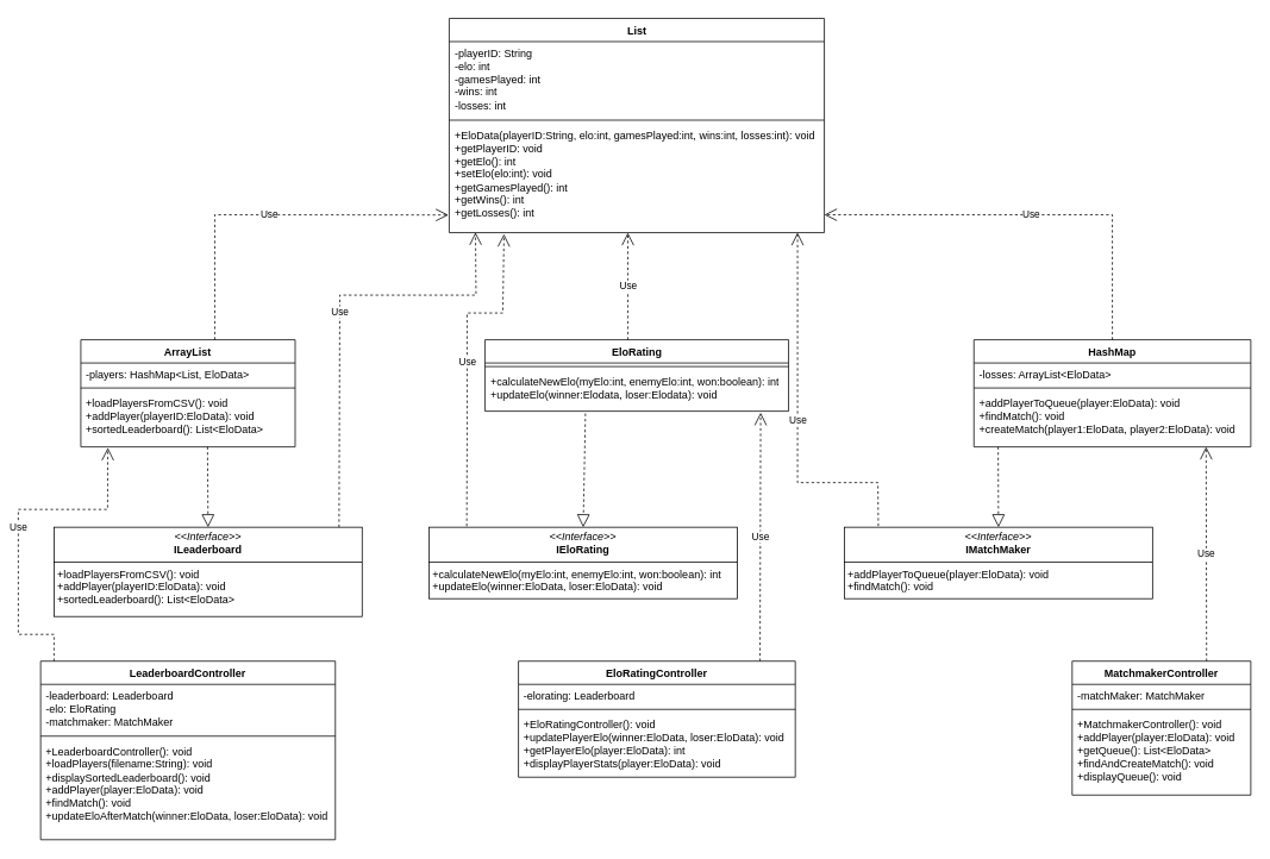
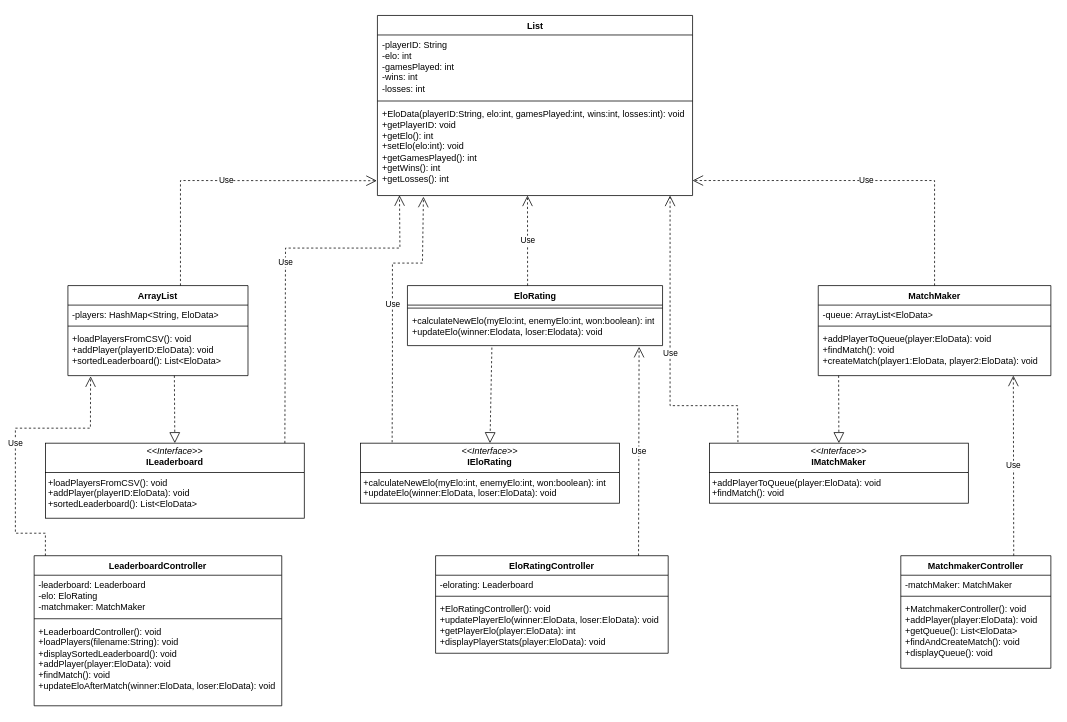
  <mxCell id="0" />
  <mxCell id="1" parent="0" />
  <mxCell id="2" value="List" style="swimlane;fontStyle=1;align=center;verticalAlign=top;childLayout=stackLayout;horizontal=1;startSize=26;horizontalStack=0;resizeParent=1;resizeParentMax=0;resizeLast=0;collapsible=1;marginBottom=0;whiteSpace=wrap;html=1;" parent="1" vertex="1"><mxGeometry x="502.5" y="20" width="420" height="240" as="geometry" /></mxCell>
  <mxCell id="3" value="-playerID: String&amp;nbsp;&lt;div&gt;-elo: int&amp;nbsp;&lt;/div&gt;&lt;div&gt;-gamesPlayed: int&amp;nbsp;&lt;/div&gt;&lt;div&gt;-wins: int&amp;nbsp;&lt;/div&gt;&lt;div&gt;-losses: int&lt;/div&gt;" style="text;strokeColor=none;fillColor=none;align=left;verticalAlign=top;spacingLeft=4;spacingRight=4;overflow=hidden;rotatable=0;points=[[0,0.5],[1,0.5]];portConstraint=eastwest;whiteSpace=wrap;html=1;" parent="2" vertex="1"><mxGeometry y="26" width="420" height="84" as="geometry" /></mxCell>
  <mxCell id="4" value="" style="line;strokeWidth=1;fillColor=none;align=left;verticalAlign=middle;spacingTop=-1;spacingLeft=3;spacingRight=3;rotatable=0;labelPosition=right;points=[];portConstraint=eastwest;strokeColor=inherit;" parent="2" vertex="1"><mxGeometry y="110" width="420" height="8" as="geometry" /></mxCell>
  <mxCell id="5" value="+EloData(playerID:String, elo:int, gamesPlayed:int, wins:int, losses:int): void&amp;nbsp;&lt;div&gt;+getPlayerID: void&amp;nbsp;&lt;/div&gt;&lt;div&gt;+getElo(): int&amp;nbsp;&lt;/div&gt;&lt;div&gt;+setElo(elo:int): void&amp;nbsp;&lt;/div&gt;&lt;div&gt;+getGamesPlayed(): int&amp;nbsp;&lt;/div&gt;&lt;div&gt;+getWins(): int&amp;nbsp;&lt;/div&gt;&lt;div&gt;+getLosses(): int &amp;nbsp;&lt;/div&gt;" style="text;strokeColor=none;fillColor=none;align=left;verticalAlign=top;spacingLeft=4;spacingRight=4;overflow=hidden;rotatable=0;points=[[0,0.5],[1,0.5]];portConstraint=eastwest;whiteSpace=wrap;html=1;" parent="2" vertex="1"><mxGeometry y="118" width="420" height="122" as="geometry" /></mxCell>
  <mxCell id="6" value="EloRating" style="swimlane;fontStyle=1;align=center;verticalAlign=top;childLayout=stackLayout;horizontal=1;startSize=26;horizontalStack=0;resizeParent=1;resizeParentMax=0;resizeLast=0;collapsible=1;marginBottom=0;whiteSpace=wrap;html=1;" parent="1" vertex="1"><mxGeometry x="542.5" y="380" width="340" height="80" as="geometry" /></mxCell>
  <mxCell id="7" value="" style="line;strokeWidth=1;fillColor=none;align=left;verticalAlign=middle;spacingTop=-1;spacingLeft=3;spacingRight=3;rotatable=0;labelPosition=right;points=[];portConstraint=eastwest;strokeColor=inherit;" parent="6" vertex="1"><mxGeometry y="26" width="340" height="8" as="geometry" /></mxCell>
  <mxCell id="8" value="+calculateNewElo(myElo:int, enemyElo:int, won:boolean): int&lt;div&gt;+updateElo(winner:Elodata, loser:Elodata): void&lt;/div&gt;" style="text;strokeColor=none;fillColor=none;align=left;verticalAlign=top;spacingLeft=4;spacingRight=4;overflow=hidden;rotatable=0;points=[[0,0.5],[1,0.5]];portConstraint=eastwest;whiteSpace=wrap;html=1;" parent="6" vertex="1"><mxGeometry y="34" width="340" height="46" as="geometry" /></mxCell>
  <mxCell id="9" value="ArrayList" style="swimlane;fontStyle=1;align=center;verticalAlign=top;childLayout=stackLayout;horizontal=1;startSize=26;horizontalStack=0;resizeParent=1;resizeParentMax=0;resizeLast=0;collapsible=1;marginBottom=0;whiteSpace=wrap;html=1;" parent="1" vertex="1"><mxGeometry x="90" y="380" width="240" height="120" as="geometry" /></mxCell>
- <mxCell id="10" value="-players: HashMap&amp;lt;List, EloData&amp;gt;" style="text;strokeColor=none;fillColor=none;align=left;verticalAlign=top;spacingLeft=4;spacingRight=4;overflow=hidden;rotatable=0;points=[[0,0.5],[1,0.5]];portConstraint=eastwest;whiteSpace=wrap;html=1;" parent="9" vertex="1"><mxGeometry y="26" width="240" height="24" as="geometry" /></mxCell>
+ <mxCell id="10" value="-players: HashMap&amp;lt;String, EloData&amp;gt;" style="text;strokeColor=none;fillColor=none;align=left;verticalAlign=top;spacingLeft=4;spacingRight=4;overflow=hidden;rotatable=0;points=[[0,0.5],[1,0.5]];portConstraint=eastwest;whiteSpace=wrap;html=1;" parent="9" vertex="1"><mxGeometry y="26" width="240" height="24" as="geometry" /></mxCell>
  <mxCell id="11" value="" style="line;strokeWidth=1;fillColor=none;align=left;verticalAlign=middle;spacingTop=-1;spacingLeft=3;spacingRight=3;rotatable=0;labelPosition=right;points=[];portConstraint=eastwest;strokeColor=inherit;" parent="9" vertex="1"><mxGeometry y="50" width="240" height="8" as="geometry" /></mxCell>
  <mxCell id="12" value="+loadPlayersFromCSV(): void&amp;nbsp;&lt;div&gt;+addPlayer(playerID:EloData): void&amp;nbsp;&lt;/div&gt;&lt;div&gt;+sortedLeaderboard(): List&amp;lt;EloData&amp;gt;&amp;nbsp;&lt;/div&gt;" style="text;strokeColor=none;fillColor=none;align=left;verticalAlign=top;spacingLeft=4;spacingRight=4;overflow=hidden;rotatable=0;points=[[0,0.5],[1,0.5]];portConstraint=eastwest;whiteSpace=wrap;html=1;" parent="9" vertex="1"><mxGeometry y="58" width="240" height="62" as="geometry" /></mxCell>
- <mxCell id="13" value="HashMap" style="swimlane;fontStyle=1;align=center;verticalAlign=top;childLayout=stackLayout;horizontal=1;startSize=26;horizontalStack=0;resizeParent=1;resizeParentMax=0;resizeLast=0;collapsible=1;marginBottom=0;whiteSpace=wrap;html=1;" parent="1" vertex="1"><mxGeometry x="1090" y="380" width="310" height="120" as="geometry" /></mxCell>
- <mxCell id="14" value="-losses: ArrayList&amp;lt;EloData&amp;gt;" style="text;strokeColor=none;fillColor=none;align=left;verticalAlign=top;spacingLeft=4;spacingRight=4;overflow=hidden;rotatable=0;points=[[0,0.5],[1,0.5]];portConstraint=eastwest;whiteSpace=wrap;html=1;" parent="13" vertex="1"><mxGeometry y="26" width="310" height="24" as="geometry" /></mxCell>
+ <mxCell id="13" value="MatchMaker" style="swimlane;fontStyle=1;align=center;verticalAlign=top;childLayout=stackLayout;horizontal=1;startSize=26;horizontalStack=0;resizeParent=1;resizeParentMax=0;resizeLast=0;collapsible=1;marginBottom=0;whiteSpace=wrap;html=1;" parent="1" vertex="1"><mxGeometry x="1090" y="380" width="310" height="120" as="geometry" /></mxCell>
+ <mxCell id="14" value="-queue: ArrayList&amp;lt;EloData&amp;gt;" style="text;strokeColor=none;fillColor=none;align=left;verticalAlign=top;spacingLeft=4;spacingRight=4;overflow=hidden;rotatable=0;points=[[0,0.5],[1,0.5]];portConstraint=eastwest;whiteSpace=wrap;html=1;" parent="13" vertex="1"><mxGeometry y="26" width="310" height="24" as="geometry" /></mxCell>
  <mxCell id="15" value="" style="line;strokeWidth=1;fillColor=none;align=left;verticalAlign=middle;spacingTop=-1;spacingLeft=3;spacingRight=3;rotatable=0;labelPosition=right;points=[];portConstraint=eastwest;strokeColor=inherit;" parent="13" vertex="1"><mxGeometry y="50" width="310" height="8" as="geometry" /></mxCell>
  <mxCell id="16" value="+addPlayerToQueue(player:EloData): void&amp;nbsp;&lt;div&gt;+findMatch(): void&amp;nbsp;&lt;/div&gt;&lt;div&gt;+createMatch(player1:EloData, player2:EloData): void&lt;/div&gt;" style="text;strokeColor=none;fillColor=none;align=left;verticalAlign=top;spacingLeft=4;spacingRight=4;overflow=hidden;rotatable=0;points=[[0,0.5],[1,0.5]];portConstraint=eastwest;whiteSpace=wrap;html=1;" parent="13" vertex="1"><mxGeometry y="58" width="310" height="62" as="geometry" /></mxCell>
  <mxCell id="17" value="&lt;p style=&quot;margin:0px;margin-top:4px;text-align:center;&quot;&gt;&lt;i&gt;&amp;lt;&amp;lt;Interface&amp;gt;&amp;gt;&lt;/i&gt;&lt;br&gt;&lt;b&gt;IEloRating&lt;/b&gt;&lt;/p&gt;&lt;hr size=&quot;1&quot; style=&quot;border-style:solid;&quot;&gt;&lt;p style=&quot;margin:0px;margin-left:4px;&quot;&gt;&lt;/p&gt;&lt;p style=&quot;margin:0px;margin-left:4px;&quot;&gt;+calculateNewElo(myElo:int, enemyElo:int, won:boolean): int&lt;/p&gt;&lt;p style=&quot;margin:0px;margin-left:4px;&quot;&gt;+updateElo(winner:EloData, loser:EloData): void&lt;/p&gt;" style="verticalAlign=top;align=left;overflow=fill;html=1;whiteSpace=wrap;" parent="1" vertex="1"><mxGeometry x="480" y="590" width="345" height="80" as="geometry" /></mxCell>
  <mxCell id="18" value="&lt;p style=&quot;margin:0px;margin-top:4px;text-align:center;&quot;&gt;&lt;i&gt;&amp;lt;&amp;lt;Interface&amp;gt;&amp;gt;&lt;/i&gt;&lt;br&gt;&lt;b&gt;IMatchMaker&lt;/b&gt;&lt;/p&gt;&lt;hr size=&quot;1&quot; style=&quot;border-style:solid;&quot;&gt;&lt;p style=&quot;margin:0px;margin-left:4px;&quot;&gt;&lt;/p&gt;&lt;p style=&quot;margin:0px;margin-left:4px;&quot;&gt;+addPlayerToQueue(player:EloData): void&amp;nbsp;&lt;/p&gt;&lt;p style=&quot;margin:0px;margin-left:4px;&quot;&gt;+findMatch(): void&amp;nbsp;&lt;/p&gt;" style="verticalAlign=top;align=left;overflow=fill;html=1;whiteSpace=wrap;" parent="1" vertex="1"><mxGeometry x="945" y="590" width="345" height="80" as="geometry" /></mxCell>
  <mxCell id="19" value="&lt;p style=&quot;margin:0px;margin-top:4px;text-align:center;&quot;&gt;&lt;i&gt;&amp;lt;&amp;lt;Interface&amp;gt;&amp;gt;&lt;/i&gt;&lt;br&gt;&lt;b&gt;ILeaderboard&lt;/b&gt;&lt;/p&gt;&lt;hr size=&quot;1&quot; style=&quot;border-style:solid;&quot;&gt;&lt;p style=&quot;margin:0px;margin-left:4px;&quot;&gt;&lt;/p&gt;&lt;p style=&quot;margin:0px;margin-left:4px;&quot;&gt;+loadPlayersFromCSV(): void&amp;nbsp;&lt;/p&gt;&lt;p style=&quot;margin:0px;margin-left:4px;&quot;&gt;+addPlayer(playerID:EloData): void&amp;nbsp;&lt;/p&gt;&lt;p style=&quot;margin:0px;margin-left:4px;&quot;&gt;+sortedLeaderboard(): List&amp;lt;EloData&amp;gt;&lt;/p&gt;" style="verticalAlign=top;align=left;overflow=fill;html=1;whiteSpace=wrap;" parent="1" vertex="1"><mxGeometry x="60" y="590" width="345" height="100" as="geometry" /></mxCell>
  <mxCell id="20" value="" style="endArrow=block;dashed=1;endFill=0;endSize=12;html=1;rounded=0;entryX=0.5;entryY=0;entryDx=0;entryDy=0;" parent="1" target="19" edge="1"><mxGeometry width="160" relative="1" as="geometry"><mxPoint x="231.88" y="500" as="sourcePoint" /><mxPoint x="231.88" y="550.21" as="targetPoint" /></mxGeometry></mxCell>
  <mxCell id="21" value="" style="endArrow=block;dashed=1;endFill=0;endSize=12;html=1;rounded=0;entryX=0.5;entryY=0;entryDx=0;entryDy=0;exitX=0.331;exitY=1.056;exitDx=0;exitDy=0;exitPerimeter=0;" parent="1" target="17" edge="1" source="8"><mxGeometry width="160" relative="1" as="geometry"><mxPoint x="712.14" y="460" as="sourcePoint" /><mxPoint x="712.14" y="510.21" as="targetPoint" /></mxGeometry></mxCell>
  <mxCell id="22" value="" style="endArrow=block;dashed=1;endFill=0;endSize=12;html=1;rounded=0;entryX=0.5;entryY=0;entryDx=0;entryDy=0;" parent="1" target="18" edge="1"><mxGeometry width="160" relative="1" as="geometry"><mxPoint x="1117.14" y="500" as="sourcePoint" /><mxPoint x="1117.14" y="550.21" as="targetPoint" /></mxGeometry></mxCell>
  <mxCell id="23" value="Use" style="endArrow=open;endSize=12;dashed=1;html=1;rounded=0;exitX=0.625;exitY=0;exitDx=0;exitDy=0;exitPerimeter=0;entryX=-0.002;entryY=0.838;entryDx=0;entryDy=0;entryPerimeter=0;" parent="1" source="9" target="5" edge="1"><mxGeometry width="160" relative="1" as="geometry"><mxPoint x="372.5" y="320" as="sourcePoint" /><mxPoint x="422.5" y="240" as="targetPoint" /><Array as="points"><mxPoint x="240" y="240" /></Array></mxGeometry></mxCell>
  <mxCell id="24" value="Use" style="endArrow=open;endSize=12;dashed=1;html=1;rounded=0;exitX=0.471;exitY=0;exitDx=0;exitDy=0;exitPerimeter=0;" parent="1" source="6" edge="1"><mxGeometry width="160" relative="1" as="geometry"><mxPoint x="702.5" y="310" as="sourcePoint" /><mxPoint x="702.5" y="260" as="targetPoint" /></mxGeometry></mxCell>
  <mxCell id="25" value="Use" style="endArrow=open;endSize=12;dashed=1;html=1;rounded=0;exitX=0.5;exitY=0;exitDx=0;exitDy=0;" parent="1" edge="1" source="13"><mxGeometry width="160" relative="1" as="geometry"><mxPoint x="1062.5" y="380" as="sourcePoint" /><mxPoint x="922.5" y="240" as="targetPoint" /><Array as="points"><mxPoint x="1245" y="240" /></Array></mxGeometry></mxCell>
  <mxCell id="26" value="Use" style="endArrow=open;endSize=12;dashed=1;html=1;rounded=0;entryX=0.07;entryY=0.997;entryDx=0;entryDy=0;entryPerimeter=0;exitX=0.925;exitY=-0.001;exitDx=0;exitDy=0;exitPerimeter=0;" parent="1" target="5" edge="1" source="19"><mxGeometry width="160" relative="1" as="geometry"><mxPoint x="380" y="570" as="sourcePoint" /><mxPoint x="532.5" y="280" as="targetPoint" /><Array as="points"><mxPoint x="380" y="330" /><mxPoint x="532.5" y="330" /></Array></mxGeometry></mxCell>
  <mxCell id="27" value="Use" style="endArrow=open;endSize=12;dashed=1;html=1;rounded=0;exitX=0.11;exitY=-0.017;exitDx=0;exitDy=0;exitPerimeter=0;" parent="1" source="18" edge="1"><mxGeometry width="160" relative="1" as="geometry"><mxPoint x="962.5" y="580" as="sourcePoint" /><mxPoint x="892.5" y="260" as="targetPoint" /><Array as="points"><mxPoint x="982.5" y="540" /><mxPoint x="892.5" y="540" /></Array></mxGeometry></mxCell>
  <mxCell id="28" value="Use" style="endArrow=open;endSize=12;dashed=1;html=1;rounded=0;entryX=0.146;entryY=1.013;entryDx=0;entryDy=0;entryPerimeter=0;exitX=0.122;exitY=-0.014;exitDx=0;exitDy=0;exitPerimeter=0;" parent="1" source="17" target="5" edge="1"><mxGeometry width="160" relative="1" as="geometry"><mxPoint x="582.5" y="580" as="sourcePoint" /><mxPoint x="561.5" y="280" as="targetPoint" /><Array as="points"><mxPoint x="522.5" y="490" /><mxPoint x="522.5" y="350" /><mxPoint x="562.5" y="350" /></Array></mxGeometry></mxCell>
  <mxCell id="29" value="EloRatingController" style="swimlane;fontStyle=1;align=center;verticalAlign=top;childLayout=stackLayout;horizontal=1;startSize=26;horizontalStack=0;resizeParent=1;resizeParentMax=0;resizeLast=0;collapsible=1;marginBottom=0;whiteSpace=wrap;html=1;" vertex="1" parent="1"><mxGeometry x="580" y="740" width="310" height="130" as="geometry" /></mxCell>
  <mxCell id="30" value="-elorating: Leaderboard" style="text;strokeColor=none;fillColor=none;align=left;verticalAlign=top;spacingLeft=4;spacingRight=4;overflow=hidden;rotatable=0;points=[[0,0.5],[1,0.5]];portConstraint=eastwest;whiteSpace=wrap;html=1;" vertex="1" parent="29"><mxGeometry y="26" width="310" height="24" as="geometry" /></mxCell>
  <mxCell id="31" value="" style="line;strokeWidth=1;fillColor=none;align=left;verticalAlign=middle;spacingTop=-1;spacingLeft=3;spacingRight=3;rotatable=0;labelPosition=right;points=[];portConstraint=eastwest;strokeColor=inherit;" vertex="1" parent="29"><mxGeometry y="50" width="310" height="8" as="geometry" /></mxCell>
  <mxCell id="32" value="+EloRatingController(): void&amp;nbsp;&lt;div&gt;+updatePlayerElo(winner:EloData, loser:EloData): void&amp;nbsp;&lt;/div&gt;&lt;div&gt;+getPlayerElo(player:EloData): int&amp;nbsp;&lt;/div&gt;&lt;div&gt;+displayPlayerStats(player:EloData): void&lt;/div&gt;" style="text;strokeColor=none;fillColor=none;align=left;verticalAlign=top;spacingLeft=4;spacingRight=4;overflow=hidden;rotatable=0;points=[[0,0.5],[1,0.5]];portConstraint=eastwest;whiteSpace=wrap;html=1;" vertex="1" parent="29"><mxGeometry y="58" width="310" height="72" as="geometry" /></mxCell>
  <mxCell id="33" value="Use" style="endArrow=open;endSize=12;dashed=1;html=1;rounded=0;exitX=0.471;exitY=0;exitDx=0;exitDy=0;exitPerimeter=0;entryX=0.908;entryY=1.036;entryDx=0;entryDy=0;entryPerimeter=0;" edge="1" parent="1" target="8"><mxGeometry width="160" relative="1" as="geometry"><mxPoint x="850.5" y="740" as="sourcePoint" /><mxPoint x="850" y="620" as="targetPoint" /></mxGeometry></mxCell>
  <mxCell id="34" value="MatchmakerController" style="swimlane;fontStyle=1;align=center;verticalAlign=top;childLayout=stackLayout;horizontal=1;startSize=26;horizontalStack=0;resizeParent=1;resizeParentMax=0;resizeLast=0;collapsible=1;marginBottom=0;whiteSpace=wrap;html=1;" vertex="1" parent="1"><mxGeometry x="1200" y="740" width="200" height="150" as="geometry" /></mxCell>
  <mxCell id="35" value="-matchMaker: MatchMaker" style="text;strokeColor=none;fillColor=none;align=left;verticalAlign=top;spacingLeft=4;spacingRight=4;overflow=hidden;rotatable=0;points=[[0,0.5],[1,0.5]];portConstraint=eastwest;whiteSpace=wrap;html=1;" vertex="1" parent="34"><mxGeometry y="26" width="200" height="24" as="geometry" /></mxCell>
  <mxCell id="36" value="" style="line;strokeWidth=1;fillColor=none;align=left;verticalAlign=middle;spacingTop=-1;spacingLeft=3;spacingRight=3;rotatable=0;labelPosition=right;points=[];portConstraint=eastwest;strokeColor=inherit;" vertex="1" parent="34"><mxGeometry y="50" width="200" height="8" as="geometry" /></mxCell>
  <mxCell id="37" value="+MatchmakerController(): void&amp;nbsp;&lt;div&gt;+addPlayer(player:EloData): void&amp;nbsp;&lt;/div&gt;&lt;div&gt;+getQueue(): List&amp;lt;EloData&amp;gt;&lt;/div&gt;&lt;div&gt;+findAndCreateMatch(): void&amp;nbsp;&lt;/div&gt;&lt;div&gt;+displayQueue(): void&lt;/div&gt;" style="text;strokeColor=none;fillColor=none;align=left;verticalAlign=top;spacingLeft=4;spacingRight=4;overflow=hidden;rotatable=0;points=[[0,0.5],[1,0.5]];portConstraint=eastwest;whiteSpace=wrap;html=1;" vertex="1" parent="34"><mxGeometry y="58" width="200" height="92" as="geometry" /></mxCell>
  <mxCell id="38" value="Use" style="endArrow=open;endSize=12;dashed=1;html=1;rounded=0;entryX=0.908;entryY=1.036;entryDx=0;entryDy=0;entryPerimeter=0;" edge="1" parent="1"><mxGeometry width="160" relative="1" as="geometry"><mxPoint x="1350.5" y="740" as="sourcePoint" /><mxPoint x="1350" y="500" as="targetPoint" /></mxGeometry></mxCell>
  <mxCell id="39" value="LeaderboardController" style="swimlane;fontStyle=1;align=center;verticalAlign=top;childLayout=stackLayout;horizontal=1;startSize=26;horizontalStack=0;resizeParent=1;resizeParentMax=0;resizeLast=0;collapsible=1;marginBottom=0;whiteSpace=wrap;html=1;" vertex="1" parent="1"><mxGeometry x="45" y="740" width="330" height="200" as="geometry" /></mxCell>
  <mxCell id="40" value="-leaderboard: Leaderboard&amp;nbsp;&lt;div&gt;-elo: EloRating&amp;nbsp;&lt;/div&gt;&lt;div&gt;-matchmaker: MatchMaker&lt;/div&gt;" style="text;strokeColor=none;fillColor=none;align=left;verticalAlign=top;spacingLeft=4;spacingRight=4;overflow=hidden;rotatable=0;points=[[0,0.5],[1,0.5]];portConstraint=eastwest;whiteSpace=wrap;html=1;" vertex="1" parent="39"><mxGeometry y="26" width="330" height="54" as="geometry" /></mxCell>
  <mxCell id="41" value="" style="line;strokeWidth=1;fillColor=none;align=left;verticalAlign=middle;spacingTop=-1;spacingLeft=3;spacingRight=3;rotatable=0;labelPosition=right;points=[];portConstraint=eastwest;strokeColor=inherit;" vertex="1" parent="39"><mxGeometry y="80" width="330" height="8" as="geometry" /></mxCell>
  <mxCell id="42" value="+LeaderboardController(): void&amp;nbsp;&lt;div&gt;+loadPlayers(filename:String): void&amp;nbsp;&lt;/div&gt;&lt;div&gt;+displaySortedLeaderboard(): void&amp;nbsp;&lt;/div&gt;&lt;div&gt;+addPlayer(player:EloData): void&amp;nbsp;&lt;/div&gt;&lt;div&gt;+findMatch(): void&amp;nbsp;&lt;/div&gt;&lt;div&gt;+updateEloAfterMatch(winner:EloData, loser:EloData): void&lt;/div&gt;" style="text;strokeColor=none;fillColor=none;align=left;verticalAlign=top;spacingLeft=4;spacingRight=4;overflow=hidden;rotatable=0;points=[[0,0.5],[1,0.5]];portConstraint=eastwest;whiteSpace=wrap;html=1;" vertex="1" parent="39"><mxGeometry y="88" width="330" height="112" as="geometry" /></mxCell>
  <mxCell id="43" value="Use" style="endArrow=open;endSize=12;dashed=1;html=1;rounded=0;exitX=0.11;exitY=-0.017;exitDx=0;exitDy=0;exitPerimeter=0;entryX=0.126;entryY=1.015;entryDx=0;entryDy=0;entryPerimeter=0;" edge="1" parent="1" target="12"><mxGeometry width="160" relative="1" as="geometry"><mxPoint x="60" y="740" as="sourcePoint" /><mxPoint x="120" y="510" as="targetPoint" /><Array as="points"><mxPoint x="60" y="710" /><mxPoint x="20" y="710" /><mxPoint x="20" y="570" /><mxPoint x="120" y="570" /></Array></mxGeometry></mxCell>
